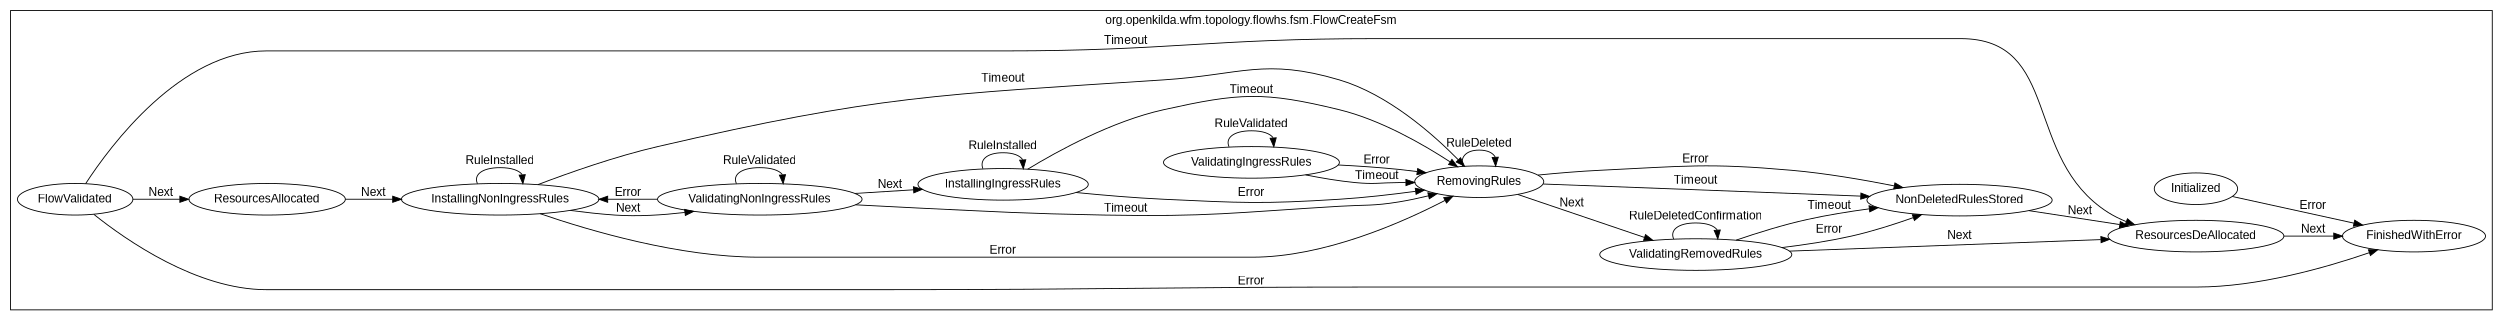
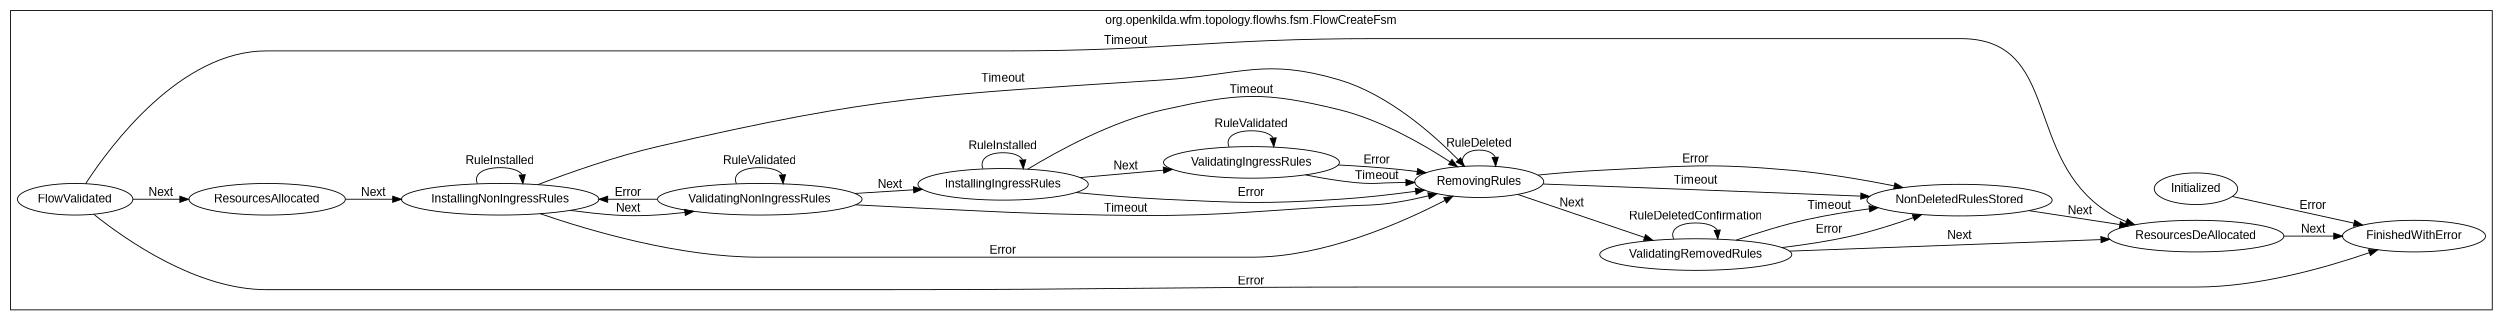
  digraph {
    compound=true
    fontname="Liberation Sans"
    rankdir=LR
    node [fontname="Liberation Sans"]
    edge [fontname="Liberation Sans"]
    n1 [label=NonDeletedRulesStored]
    n2 [label=ResourcesDeAllocated]
    n3 [label=InstallingNonIngressRules]
    n4 [label=RemovingRules]
    n5 [label=ValidatingNonIngressRules]
    n6 [label=FinishedWithError]
    n7 [label=Initialized]
    n8 [label=FlowValidated]
    n9 [label=InstallingIngressRules]
    n10 [label=ValidatingIngressRules]
    n11 [label=ValidatingRemovedRules]
    n12 [label=ResourcesAllocated]
    subgraph cluster_1 {
      label="org.openkilda.wfm.topology.flowhs.fsm.FlowCreateFsm"
      n1
      n2
      n3
      n4
      n5
      n6
      n7
      n8
      n9
      n10
      n11
      n12
    }
    n1 -> n2 [label=Next]
    n2 -> n6 [label=Next]
    n3 -> n3 [label=RuleInstalled]
    n3 -> n4 [label=Timeout]
    n3 -> n4 [label=Error]
    n3 -> n5 [label=Next]
    n4 -> n1 [label=Timeout]
    n4 -> n1 [label=Error]
    n4 -> n4 [label=RuleDeleted]
    n4 -> n11 [label=Next]
    n5 -> n3 [label=Error]
    n5 -> n4 [label=Timeout]
    n5 -> n5 [label=RuleValidated]
    n5 -> n9 [label=Next]
    n7 -> n6 [label=Error]
    n8 -> n2 [label=Timeout]
    n8 -> n6 [label=Error]
    n8 -> n12 [label=Next]
    n9 -> n4 [label=Timeout]
    n9 -> n4 [label=Error]
    n9 -> n9 [label=RuleInstalled]
+   n9 -> n10 [label=Next]
    n10 -> n4 [label=Timeout]
    n10 -> n4 [label=Error]
    n10 -> n10 [label=RuleValidated]
    n11 -> n1 [label=Timeout]
    n11 -> n1 [label=Error]
    n11 -> n2 [label=Next]
    n11 -> n11 [label=RuleDeletedConfirmation]
    n12 -> n3 [label=Next]
  }
